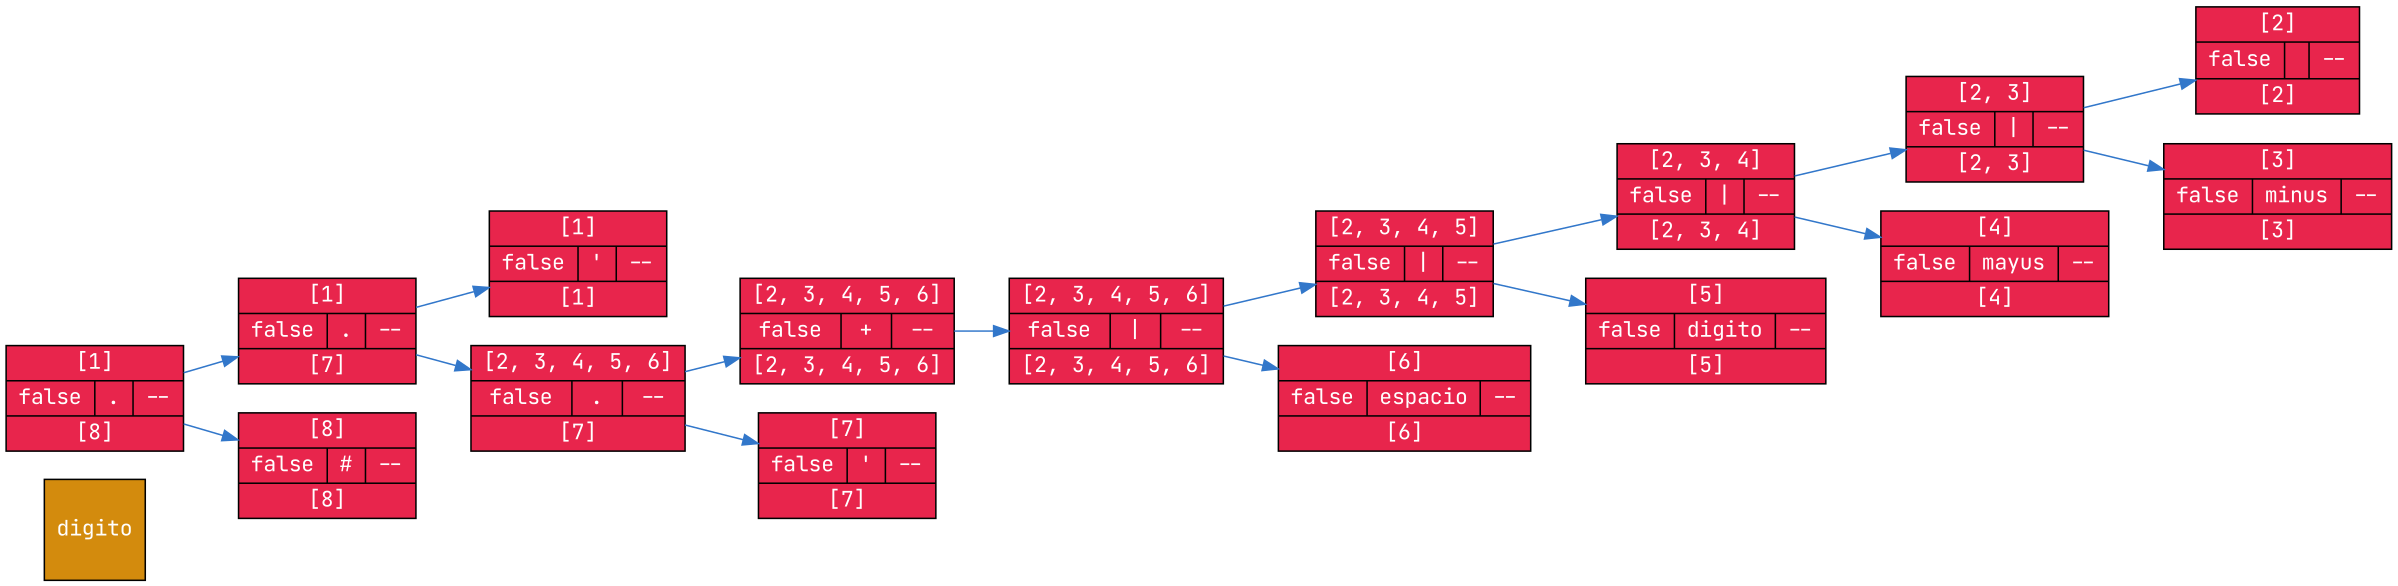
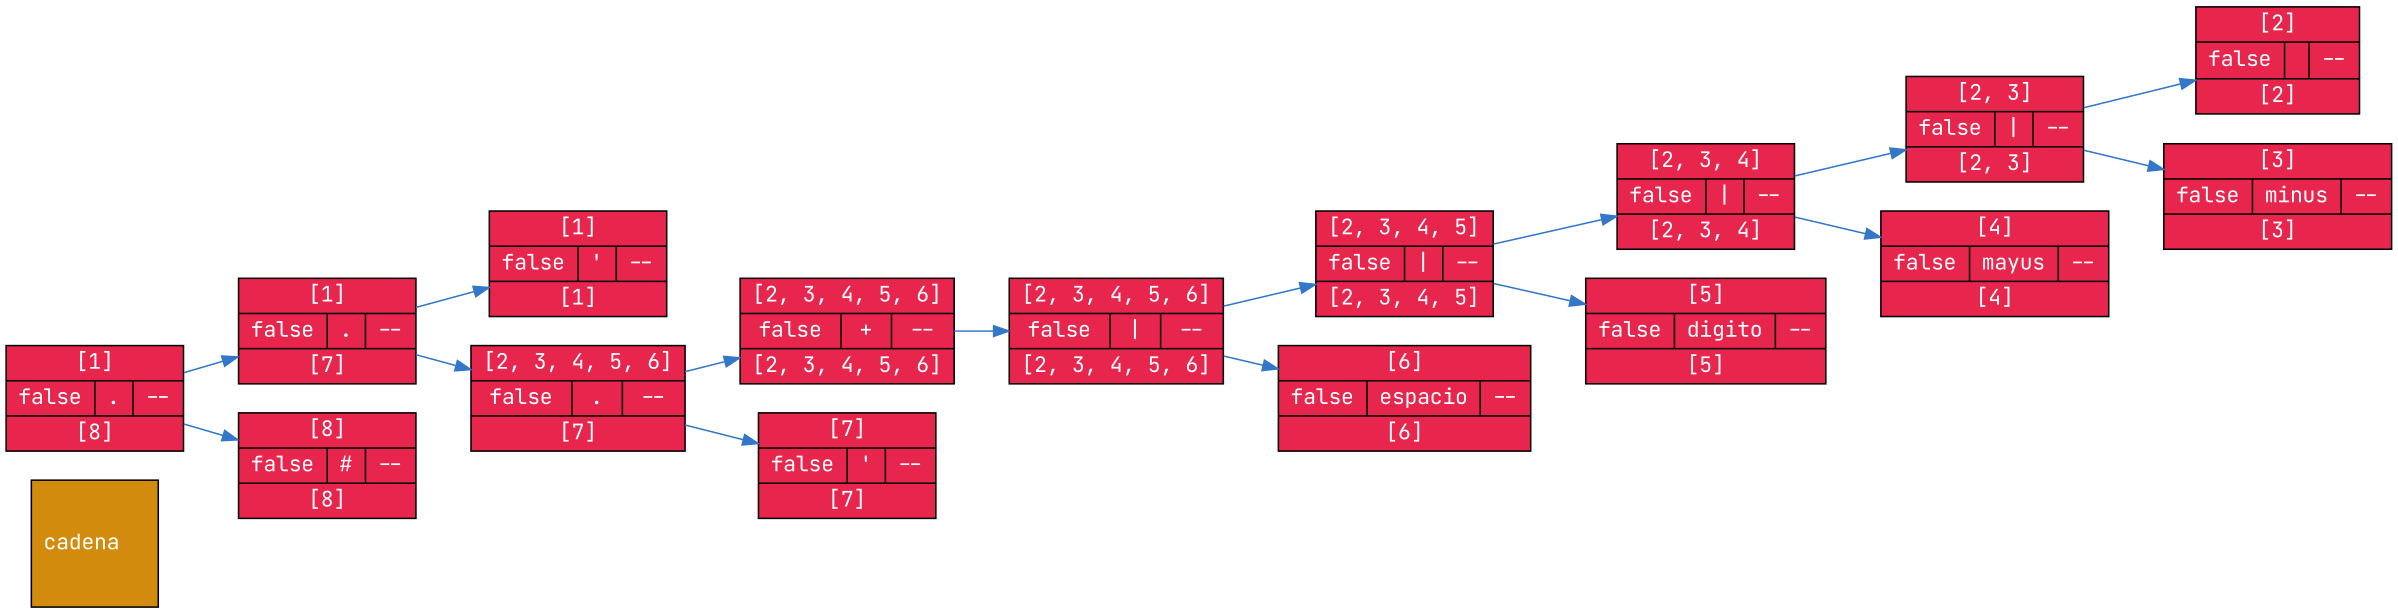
  digraph {
    rankdir=LR
    fontname="JetBrains Mono"
    node [fillcolor="#E8254C" fontcolor=white shape=record style=filled fontname="JetBrains Mono"]
    edge [color="#3277CA" fontname="JetBrains Mono"]
-   n1 [color="#000000" fillcolor="#D38B0D" label=digito shape=square]
+   n1 [color="#000000" fillcolor="#D38B0D" label="cadena  " shape=square]
    n2 [label=" [1]|{false|.|--}|[8]"]
    n3 [label=" [1]|{false|.|--}|[7]"]
    n4 [label=" [8]|{false|#|--}|[8]"]
    n5 [label=" [1]|{false|\'|--}|[1]"]
    n6 [label=" [2, 3, 4, 5, 6]|{false|.|--}|[7]"]
    n7 [label=" [2, 3, 4, 5, 6]|{false|+|--}|[2, 3, 4, 5, 6]"]
    n8 [label=" [7]|{false|\'|--}|[7]"]
    n9 [label=" [2, 3, 4, 5, 6]|{false| \||--}|[2, 3, 4, 5, 6]"]
    n10 [label=" [2, 3, 4, 5]|{false| \||--}|[2, 3, 4, 5]"]
    n11 [label=" [6]|{false|espacio|--}|[6]"]
    n12 [label=" [2, 3, 4]|{false| \||--}|[2, 3, 4]"]
    n13 [label=" [5]|{false|digito|--}|[5]"]
    n14 [label=" [2, 3]|{false| \||--}|[2, 3]"]
    n15 [label=" [4]|{false|mayus|--}|[4]"]
    n16 [label=" [2]|{false|\n|--}|[2]"]
    n17 [label=" [3]|{false|minus|--}|[3]"]
    n2 -> n3
    n2 -> n4
    n3 -> n5
    n3 -> n6
    n6 -> n7
    n6 -> n8
    n7 -> n9
    n9 -> n10
    n9 -> n11
    n10 -> n12
    n10 -> n13
    n12 -> n14
    n12 -> n15
    n14 -> n16
    n14 -> n17
  }
